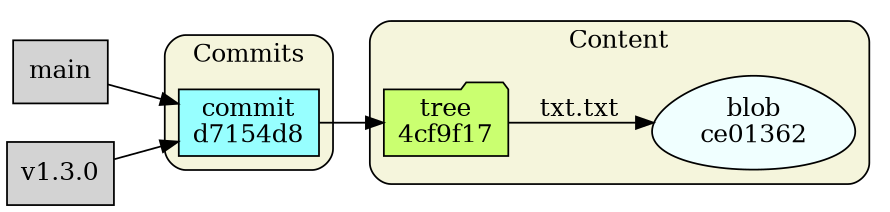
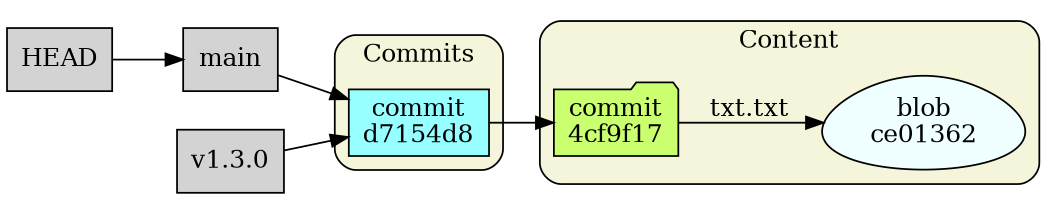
  digraph {
    nodesep=.3
    rankdir=LR
    ranksep=.5
    node [shape=rect style=filled]
-   n1 [fillcolor=darkolivegreen1 label="tree\n4cf9f17" shape=folder]
+   n1 [fillcolor=darkolivegreen1 label="commit\n4cf9f17" shape=folder]
    n2 [fillcolor=azure label="blob\nce01362" shape=egg]
    n3 [fillcolor=darkslategray1 label="commit\nd7154d8"]
+   HEAD
    main
    n6 [label="v1.3.0"]
    subgraph cluster_1 {
      bgcolor=beige
      label=Content
      style=rounded
      n1
      n2
    }
    subgraph cluster_2 {
      bgcolor=beige
      label=Commits
      style=rounded
      n3
    }
    n1 -> n2 [label="txt.txt"]
    n3 -> n1
+   HEAD -> main
    main -> n3
    n6 -> n3
  }
